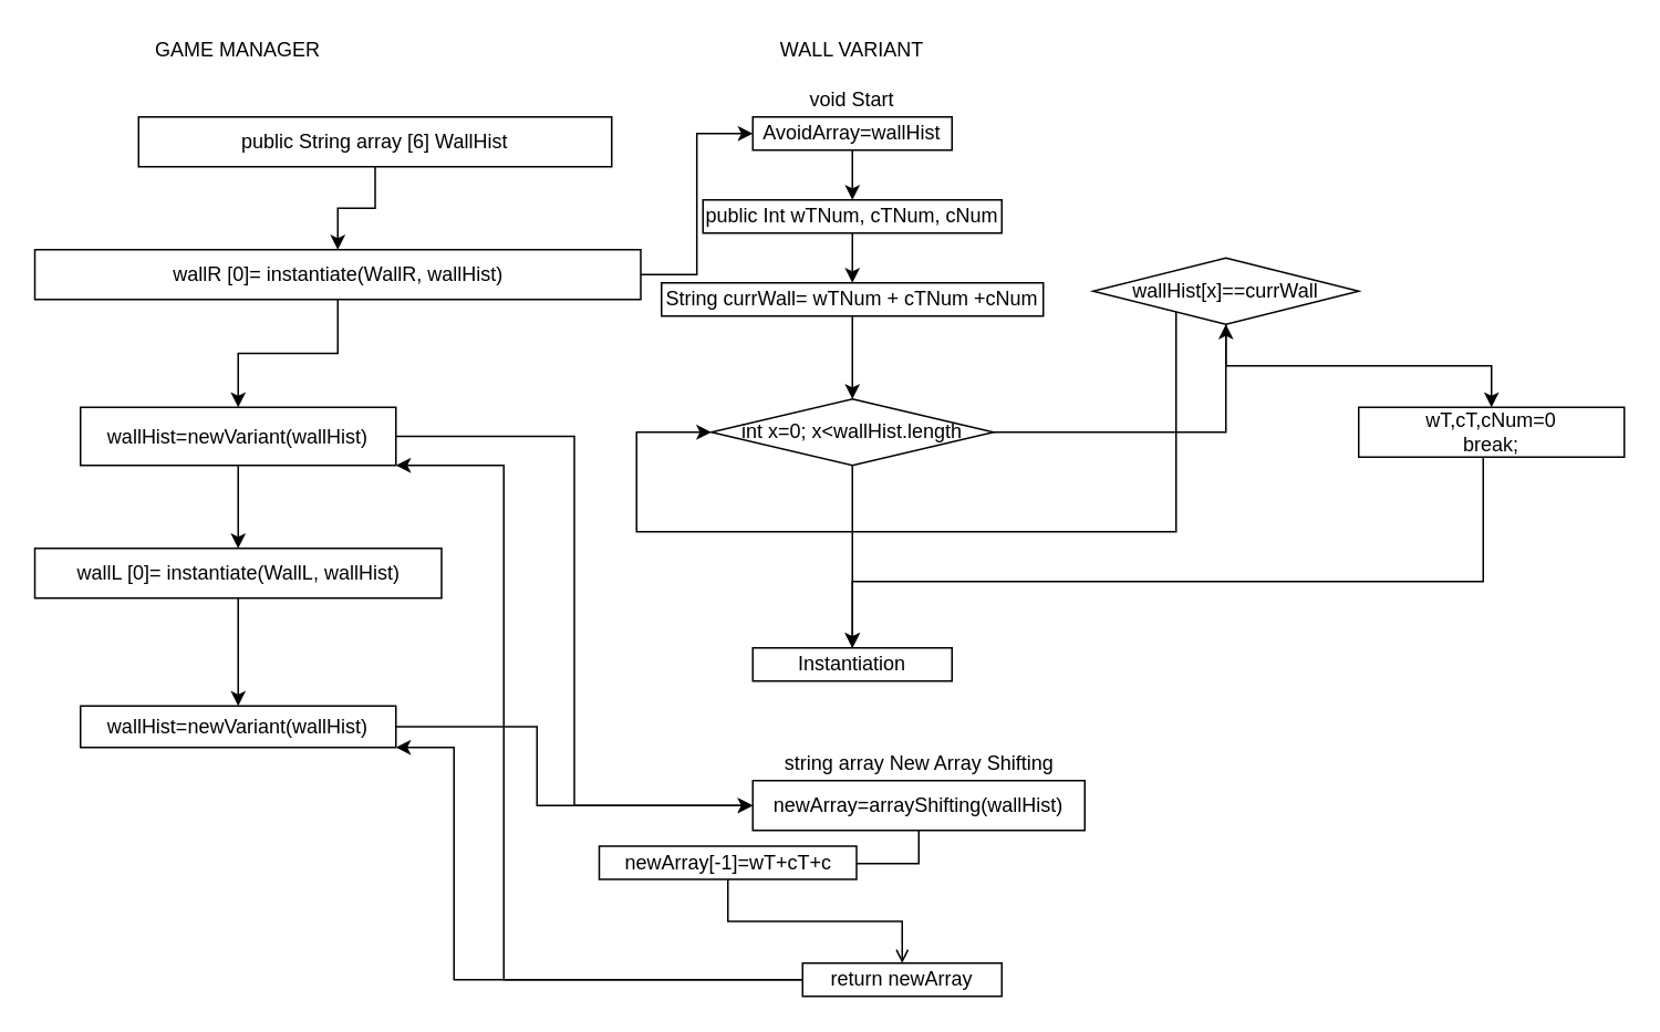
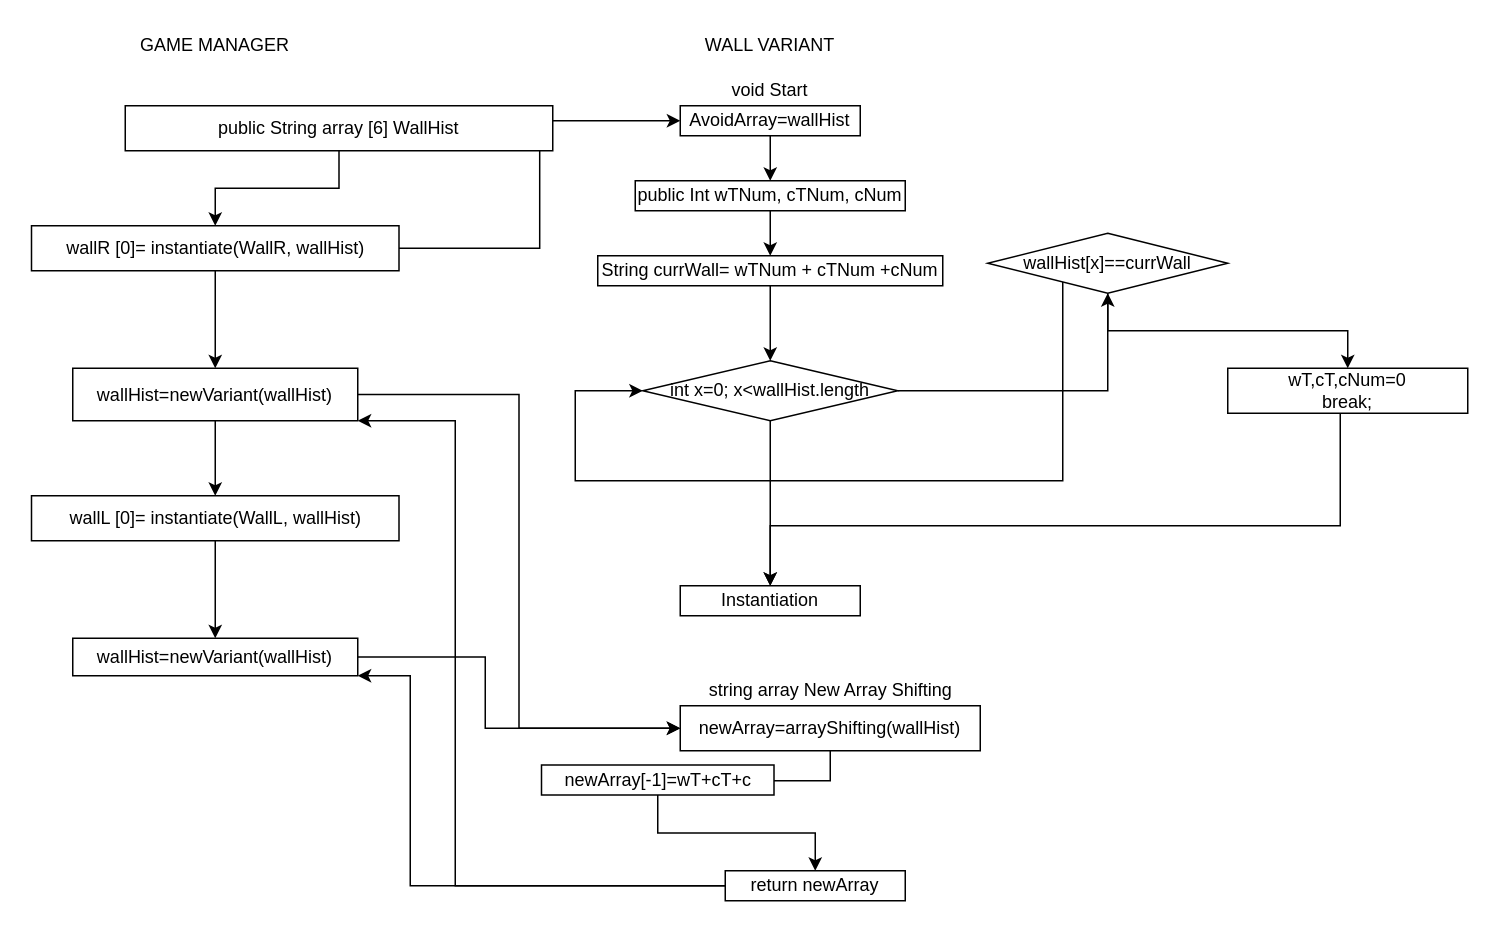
  <mxCell id="0" />
  <mxCell id="1" parent="0" />
  <mxCell id="2" value="GAME MANAGER" style="text;html=1;strokeColor=none;fillColor=none;align=center;verticalAlign=middle;whiteSpace=wrap;rounded=0;" parent="1" vertex="1"><mxGeometry x="83" y="20" width="120" height="20" as="geometry" /></mxCell>
  <mxCell id="3" value="WALL VARIANT" style="text;html=1;strokeColor=none;fillColor=none;align=center;verticalAlign=middle;whiteSpace=wrap;rounded=0;" parent="1" vertex="1"><mxGeometry x="448" y="20" width="130" height="20" as="geometry" /></mxCell>
  <mxCell id="4" value="" style="edgeStyle=orthogonalEdgeStyle;rounded=0;orthogonalLoop=1;jettySize=auto;html=1;" parent="1" source="5" target="7" edge="1"><mxGeometry relative="1" as="geometry" /></mxCell>
  <mxCell id="5" value="public Int wTNum, cTNum, cNum" style="rounded=0;whiteSpace=wrap;html=1;" parent="1" vertex="1"><mxGeometry x="423" y="120" width="180" height="20" as="geometry" /></mxCell>
  <mxCell id="6" value="" style="edgeStyle=orthogonalEdgeStyle;rounded=0;orthogonalLoop=1;jettySize=auto;html=1;" parent="1" source="7" target="20" edge="1"><mxGeometry relative="1" as="geometry" /></mxCell>
  <mxCell id="7" value="String currWall= wTNum + cTNum +cNum" style="rounded=0;whiteSpace=wrap;html=1;" parent="1" vertex="1"><mxGeometry x="398" y="170" width="230" height="20" as="geometry" /></mxCell>
  <mxCell id="8" value="Instantiation" style="whiteSpace=wrap;html=1;" parent="1" vertex="1"><mxGeometry x="453" y="390" width="120" height="20" as="geometry" /></mxCell>
  <mxCell id="9" style="edgeStyle=orthogonalEdgeStyle;rounded=0;orthogonalLoop=1;jettySize=auto;html=1;entryX=0;entryY=0.5;entryDx=0;entryDy=0;" parent="1" source="11" target="17" edge="1"><mxGeometry relative="1" as="geometry" /></mxCell>
  <mxCell id="10" style="edgeStyle=orthogonalEdgeStyle;rounded=0;orthogonalLoop=1;jettySize=auto;html=1;" parent="1" source="11" target="30" edge="1"><mxGeometry relative="1" as="geometry" /></mxCell>
- <mxCell id="11" value="wallR [0]= instantiate(WallR, wallHist)" style="rounded=0;whiteSpace=wrap;html=1;" parent="1" vertex="1"><mxGeometry x="20.5" y="150" width="365" height="30" as="geometry" /></mxCell>
+ <mxCell id="11" value="wallR [0]= instantiate(WallR, wallHist)" style="rounded=0;whiteSpace=wrap;html=1;" parent="1" vertex="1"><mxGeometry x="20.5" y="150" width="245" height="30" as="geometry" /></mxCell>
  <mxCell id="12" value="" style="edgeStyle=orthogonalEdgeStyle;rounded=0;orthogonalLoop=1;jettySize=auto;html=1;" edge="1" parent="1" source="13" target="41"><mxGeometry relative="1" as="geometry" /></mxCell>
  <mxCell id="13" value="wallL [0]= instantiate(WallL, wallHist)" style="rounded=0;whiteSpace=wrap;html=1;" parent="1" vertex="1"><mxGeometry x="20.5" y="330" width="245" height="30" as="geometry" /></mxCell>
  <mxCell id="14" style="edgeStyle=orthogonalEdgeStyle;rounded=0;orthogonalLoop=1;jettySize=auto;html=1;" parent="1" source="15" target="11" edge="1"><mxGeometry relative="1" as="geometry" /></mxCell>
  <mxCell id="15" value="public String array [6] WallHist" style="rounded=0;whiteSpace=wrap;html=1;" parent="1" vertex="1"><mxGeometry x="83" y="70" width="285" height="30" as="geometry" /></mxCell>
  <mxCell id="16" style="edgeStyle=orthogonalEdgeStyle;rounded=0;orthogonalLoop=1;jettySize=auto;html=1;" parent="1" source="17" target="5" edge="1"><mxGeometry relative="1" as="geometry" /></mxCell>
  <mxCell id="17" value="AvoidArray=wallHist" style="rounded=0;whiteSpace=wrap;html=1;" parent="1" vertex="1"><mxGeometry x="453" y="70" width="120" height="20" as="geometry" /></mxCell>
  <mxCell id="18" style="edgeStyle=orthogonalEdgeStyle;rounded=0;orthogonalLoop=1;jettySize=auto;html=1;" parent="1" source="20" target="23" edge="1"><mxGeometry relative="1" as="geometry"><mxPoint x="663" y="190" as="targetPoint" /></mxGeometry></mxCell>
  <mxCell id="19" style="edgeStyle=orthogonalEdgeStyle;rounded=0;orthogonalLoop=1;jettySize=auto;html=1;entryX=0.5;entryY=0;entryDx=0;entryDy=0;" parent="1" source="20" target="8" edge="1"><mxGeometry relative="1" as="geometry" /></mxCell>
  <mxCell id="20" value="int x=0; x&amp;lt;wallHist.length" style="rhombus;whiteSpace=wrap;html=1;" parent="1" vertex="1"><mxGeometry x="428" y="240" width="170" height="40" as="geometry" /></mxCell>
  <mxCell id="21" value="" style="edgeStyle=orthogonalEdgeStyle;rounded=0;orthogonalLoop=1;jettySize=auto;html=1;" parent="1" source="23" target="25" edge="1"><mxGeometry relative="1" as="geometry" /></mxCell>
  <mxCell id="22" style="edgeStyle=orthogonalEdgeStyle;rounded=0;orthogonalLoop=1;jettySize=auto;html=1;" parent="1" source="23" target="20" edge="1"><mxGeometry relative="1" as="geometry"><mxPoint x="513" y="390" as="targetPoint" /><Array as="points"><mxPoint x="708" y="320" /><mxPoint x="383" y="320" /><mxPoint x="383" y="260" /></Array></mxGeometry></mxCell>
  <mxCell id="23" value="wallHist[x]==currWall" style="rhombus;whiteSpace=wrap;html=1;" parent="1" vertex="1"><mxGeometry x="658" y="155" width="160" height="40" as="geometry" /></mxCell>
  <mxCell id="24" style="edgeStyle=orthogonalEdgeStyle;rounded=0;orthogonalLoop=1;jettySize=auto;html=1;" parent="1" source="25" target="8" edge="1"><mxGeometry relative="1" as="geometry"><mxPoint x="943" y="480" as="targetPoint" /><Array as="points"><mxPoint x="893" y="350" /><mxPoint x="513" y="350" /></Array></mxGeometry></mxCell>
  <mxCell id="25" value="wT,cT,cNum=0&lt;br&gt;break;" style="rounded=0;whiteSpace=wrap;html=1;" parent="1" vertex="1"><mxGeometry x="818" y="245" width="160" height="30" as="geometry" /></mxCell>
  <mxCell id="26" value="" style="edgeStyle=orthogonalEdgeStyle;rounded=0;orthogonalLoop=1;jettySize=auto;html=1;" parent="1" source="27" target="35" edge="1"><mxGeometry relative="1" as="geometry" /></mxCell>
  <mxCell id="27" value="newArray=arrayShifting(wallHist)" style="rounded=0;whiteSpace=wrap;html=1;" parent="1" vertex="1"><mxGeometry x="453" y="470" width="200" height="30" as="geometry" /></mxCell>
  <mxCell id="28" style="edgeStyle=orthogonalEdgeStyle;rounded=0;orthogonalLoop=1;jettySize=auto;html=1;entryX=0;entryY=0.5;entryDx=0;entryDy=0;" parent="1" source="30" target="27" edge="1"><mxGeometry relative="1" as="geometry" /></mxCell>
  <mxCell id="29" style="edgeStyle=orthogonalEdgeStyle;rounded=0;orthogonalLoop=1;jettySize=auto;html=1;" parent="1" source="30" target="13" edge="1"><mxGeometry relative="1" as="geometry" /></mxCell>
  <mxCell id="30" value="wallHist=newVariant(wallHist)" style="rounded=0;whiteSpace=wrap;html=1;" parent="1" vertex="1"><mxGeometry x="48" y="245" width="190" height="35" as="geometry" /></mxCell>
  <mxCell id="31" value="void Start" style="text;html=1;strokeColor=none;fillColor=none;align=center;verticalAlign=middle;whiteSpace=wrap;rounded=0;" parent="1" vertex="1"><mxGeometry x="473" y="50" width="80" height="20" as="geometry" /></mxCell>
  <mxCell id="32" value="string array New Array Shifting" style="text;html=1;strokeColor=none;fillColor=none;align=center;verticalAlign=middle;whiteSpace=wrap;rounded=0;" parent="1" vertex="1"><mxGeometry x="460.5" y="450" width="185" height="20" as="geometry" /></mxCell>
  <mxCell id="33" style="edgeStyle=orthogonalEdgeStyle;rounded=0;orthogonalLoop=1;jettySize=auto;html=1;exitX=0.5;exitY=1;exitDx=0;exitDy=0;" parent="1" source="32" target="32" edge="1"><mxGeometry relative="1" as="geometry" /></mxCell>
- <mxCell id="34" value="" style="edgeStyle=orthogonalEdgeStyle;rounded=0;orthogonalLoop=1;jettySize=auto;html=1;endArrow=open;" edge="1" parent="1" source="35" target="38"><mxGeometry relative="1" as="geometry" /></mxCell>
+ <mxCell id="34" value="" style="edgeStyle=orthogonalEdgeStyle;rounded=0;orthogonalLoop=1;jettySize=auto;html=1;" edge="1" parent="1" source="35" target="38"><mxGeometry relative="1" as="geometry" /></mxCell>
  <mxCell id="35" value="newArray[-1]=wT+cT+c" style="whiteSpace=wrap;html=1;rounded=0;" parent="1" vertex="1"><mxGeometry x="360.5" y="509.5" width="155" height="20" as="geometry" /></mxCell>
  <mxCell id="36" style="edgeStyle=orthogonalEdgeStyle;rounded=0;orthogonalLoop=1;jettySize=auto;html=1;" edge="1" parent="1" source="38" target="30"><mxGeometry relative="1" as="geometry"><mxPoint x="303" y="300" as="targetPoint" /><Array as="points"><mxPoint x="303" y="590" /><mxPoint x="303" y="280" /></Array></mxGeometry></mxCell>
  <mxCell id="37" style="edgeStyle=orthogonalEdgeStyle;rounded=0;orthogonalLoop=1;jettySize=auto;html=1;" edge="1" parent="1" source="38" target="41"><mxGeometry relative="1" as="geometry"><Array as="points"><mxPoint x="273" y="590" /><mxPoint x="273" y="450" /></Array></mxGeometry></mxCell>
  <mxCell id="38" value="return newArray" style="whiteSpace=wrap;html=1;rounded=0;" vertex="1" parent="1"><mxGeometry x="483" y="580" width="120" height="20" as="geometry" /></mxCell>
  <mxCell id="39" style="edgeStyle=orthogonalEdgeStyle;rounded=0;orthogonalLoop=1;jettySize=auto;html=1;exitX=0.5;exitY=1;exitDx=0;exitDy=0;" edge="1" parent="1" source="38" target="38"><mxGeometry relative="1" as="geometry" /></mxCell>
  <mxCell id="40" style="edgeStyle=orthogonalEdgeStyle;rounded=0;orthogonalLoop=1;jettySize=auto;html=1;" edge="1" parent="1" source="41" target="27"><mxGeometry relative="1" as="geometry"><Array as="points"><mxPoint x="323" y="438" /><mxPoint x="323" y="485" /></Array></mxGeometry></mxCell>
  <mxCell id="41" value="&lt;span&gt;wallHist=newVariant(wallHist)&lt;/span&gt;" style="whiteSpace=wrap;html=1;rounded=0;" vertex="1" parent="1"><mxGeometry x="48" y="425" width="190" height="25" as="geometry" /></mxCell>
